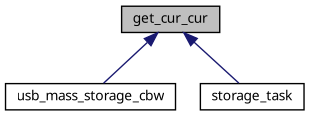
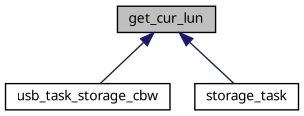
  digraph {
    rankdir=TB
    node [color=black fillcolor=white fontname="FreeSans.ttf" fontsize=10 shape=record style=filled]
    edge [color=midnightblue dir=back fontname="FreeSans.ttf" fontsize=10 labelfontname="FreeSans.ttf" labelfontsize=10 style=solid]
-   n1 [fillcolor=grey75 fontcolor=black height=0.2 label=get_cur_cur width=0.4]
-   n2 [height=0.2 label=usb_mass_storage_cbw width=0.4]
+   n1 [fillcolor=grey75 fontcolor=black height=0.2 label=get_cur_lun width=0.4]
+   n2 [height=0.2 label=usb_task_storage_cbw width=0.4]
    n3 [height=0.2 label=storage_task width=0.4]
    n1 -> n2
    n1 -> n3
  }
